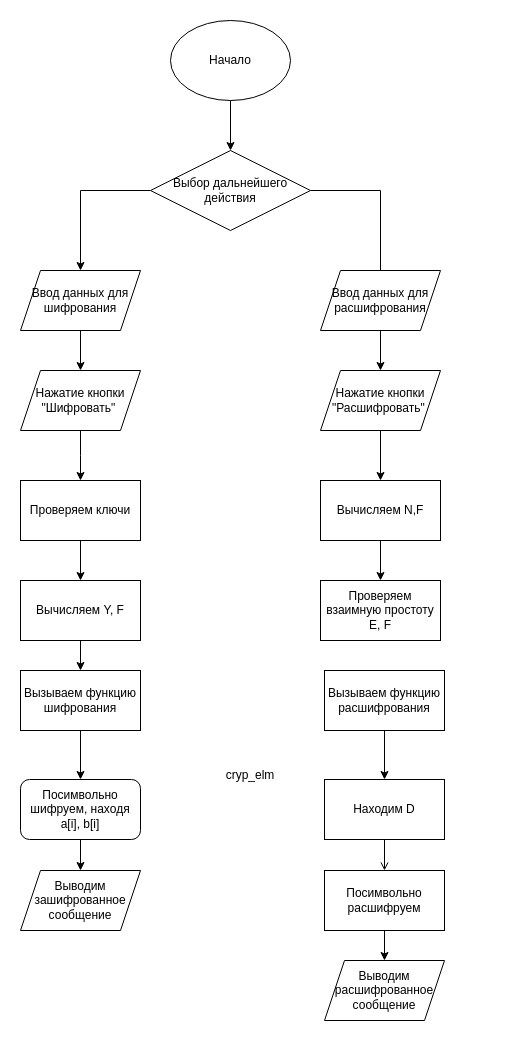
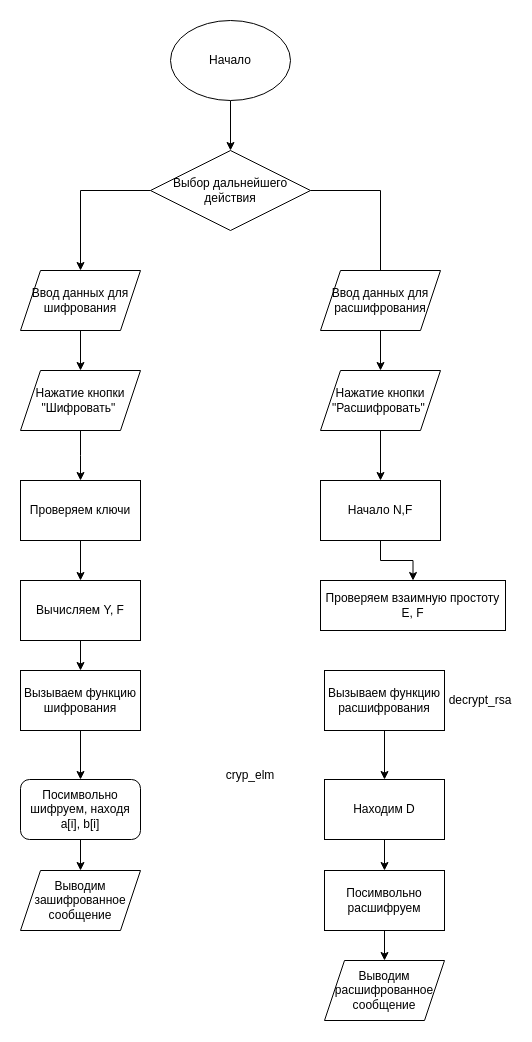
  <mxCell id="0" />
  <mxCell id="1" parent="0" />
  <mxCell id="2" value="" style="edgeStyle=orthogonalEdgeStyle;rounded=0;orthogonalLoop=1;jettySize=auto;html=1;" parent="1" source="3" target="6" edge="1"><mxGeometry relative="1" as="geometry" /></mxCell>
  <mxCell id="3" value="Начало" style="ellipse;whiteSpace=wrap;html=1;" parent="1" vertex="1"><mxGeometry x="170" y="20" width="120" height="80" as="geometry" /></mxCell>
  <mxCell id="4" value="" style="edgeStyle=orthogonalEdgeStyle;rounded=0;orthogonalLoop=1;jettySize=auto;html=1;" parent="1" source="6" target="8" edge="1"><mxGeometry relative="1" as="geometry" /></mxCell>
  <mxCell id="5" value="" style="edgeStyle=orthogonalEdgeStyle;rounded=0;orthogonalLoop=1;jettySize=auto;html=1;endArrow=none;" parent="1" source="6" target="10" edge="1"><mxGeometry relative="1" as="geometry" /></mxCell>
  <mxCell id="6" value="Выбор дальнейшего действия" style="rhombus;whiteSpace=wrap;html=1;" parent="1" vertex="1"><mxGeometry x="150" y="150" width="160" height="80" as="geometry" /></mxCell>
  <mxCell id="7" value="" style="edgeStyle=orthogonalEdgeStyle;rounded=0;orthogonalLoop=1;jettySize=auto;html=1;" parent="1" source="8" target="12" edge="1"><mxGeometry relative="1" as="geometry" /></mxCell>
  <mxCell id="8" value="Ввод данных для шифрования" style="shape=parallelogram;perimeter=parallelogramPerimeter;whiteSpace=wrap;html=1;fixedSize=1;" parent="1" vertex="1"><mxGeometry x="20" y="270" width="120" height="60" as="geometry" /></mxCell>
  <mxCell id="9" value="" style="edgeStyle=orthogonalEdgeStyle;rounded=0;orthogonalLoop=1;jettySize=auto;html=1;" parent="1" source="10" target="14" edge="1"><mxGeometry relative="1" as="geometry" /></mxCell>
  <mxCell id="10" value="Ввод данных для расшифрования" style="shape=parallelogram;perimeter=parallelogramPerimeter;whiteSpace=wrap;html=1;fixedSize=1;" parent="1" vertex="1"><mxGeometry x="320" y="270" width="120" height="60" as="geometry" /></mxCell>
  <mxCell id="11" value="" style="edgeStyle=orthogonalEdgeStyle;rounded=0;orthogonalLoop=1;jettySize=auto;html=1;" parent="1" source="12" edge="1"><mxGeometry relative="1" as="geometry"><mxPoint x="80" y="480" as="targetPoint" /></mxGeometry></mxCell>
  <mxCell id="12" value="Нажатие кнопки &quot;Шифровать&quot;&amp;nbsp;" style="shape=parallelogram;perimeter=parallelogramPerimeter;whiteSpace=wrap;html=1;fixedSize=1;" parent="1" vertex="1"><mxGeometry x="20" y="370" width="120" height="60" as="geometry" /></mxCell>
  <mxCell id="13" value="" style="edgeStyle=orthogonalEdgeStyle;rounded=0;orthogonalLoop=1;jettySize=auto;html=1;" edge="1" parent="1" source="14" target="25"><mxGeometry relative="1" as="geometry" /></mxCell>
  <mxCell id="14" value="Нажатие кнопки &quot;Расшифровать&quot;&amp;nbsp;" style="shape=parallelogram;perimeter=parallelogramPerimeter;whiteSpace=wrap;html=1;fixedSize=1;" parent="1" vertex="1"><mxGeometry x="320" y="370" width="120" height="60" as="geometry" /></mxCell>
  <mxCell id="15" value="" style="edgeStyle=orthogonalEdgeStyle;rounded=0;orthogonalLoop=1;jettySize=auto;html=1;" parent="1" source="16" target="18" edge="1"><mxGeometry relative="1" as="geometry" /></mxCell>
  <mxCell id="16" value="Проверяем ключи" style="rounded=0;whiteSpace=wrap;html=1;" parent="1" vertex="1"><mxGeometry x="20" y="480" width="120" height="60" as="geometry" /></mxCell>
  <mxCell id="17" value="" style="edgeStyle=orthogonalEdgeStyle;rounded=0;orthogonalLoop=1;jettySize=auto;html=1;" edge="1" parent="1" source="18" target="20"><mxGeometry relative="1" as="geometry" /></mxCell>
  <mxCell id="18" value="Вычисляем Y, F" style="rounded=0;whiteSpace=wrap;html=1;" parent="1" vertex="1"><mxGeometry x="20" y="580" width="120" height="60" as="geometry" /></mxCell>
  <mxCell id="19" value="" style="edgeStyle=orthogonalEdgeStyle;rounded=0;orthogonalLoop=1;jettySize=auto;html=1;" edge="1" parent="1" source="20" target="23"><mxGeometry relative="1" as="geometry" /></mxCell>
  <mxCell id="20" value="Вызываем функцию шифрования" style="rounded=0;whiteSpace=wrap;html=1;" vertex="1" parent="1"><mxGeometry x="20" y="670" width="120" height="60" as="geometry" /></mxCell>
  <mxCell id="21" value="cryp_elm" style="text;html=1;strokeColor=none;fillColor=none;align=center;verticalAlign=middle;whiteSpace=wrap;rounded=0;" vertex="1" parent="1"><mxGeometry x="220" y="760" width="60" height="30" as="geometry" /></mxCell>
  <mxCell id="22" value="" style="edgeStyle=orthogonalEdgeStyle;rounded=0;orthogonalLoop=1;jettySize=auto;html=1;" edge="1" parent="1" source="23" target="34"><mxGeometry relative="1" as="geometry" /></mxCell>
  <mxCell id="23" value="Посимвольно шифруем, находя a[i], b[i]" style="whiteSpace=wrap;html=1;rounded=1;" vertex="1" parent="1"><mxGeometry x="20" y="779" width="120" height="60" as="geometry" /></mxCell>
  <mxCell id="24" value="" style="edgeStyle=orthogonalEdgeStyle;rounded=0;orthogonalLoop=1;jettySize=auto;html=1;" edge="1" parent="1" source="25" target="26"><mxGeometry relative="1" as="geometry" /></mxCell>
- <mxCell id="25" value="Вычисляем N,F" style="rounded=0;whiteSpace=wrap;html=1;" vertex="1" parent="1"><mxGeometry x="320" y="480" width="120" height="60" as="geometry" /></mxCell>
- <mxCell id="26" value="Проверяем взаимную простоту E, F" style="rounded=0;whiteSpace=wrap;html=1;" vertex="1" parent="1"><mxGeometry x="320" y="580" width="120" height="60" as="geometry" /></mxCell>
+ <mxCell id="25" value="Начало N,F" style="rounded=0;whiteSpace=wrap;html=1;" vertex="1" parent="1"><mxGeometry x="320" y="480" width="120" height="60" as="geometry" /></mxCell>
+ <mxCell id="26" value="Проверяем взаимную простоту E, F" style="rounded=0;whiteSpace=wrap;html=1;" vertex="1" parent="1"><mxGeometry x="320" y="580" width="185" height="50" as="geometry" /></mxCell>
  <mxCell id="27" value="" style="edgeStyle=orthogonalEdgeStyle;rounded=0;orthogonalLoop=1;jettySize=auto;html=1;" edge="1" parent="1" source="28" target="31"><mxGeometry relative="1" as="geometry" /></mxCell>
  <mxCell id="28" value="Вызываем функцию расшифрования" style="rounded=0;whiteSpace=wrap;html=1;" vertex="1" parent="1"><mxGeometry x="324" y="670" width="120" height="60" as="geometry" /></mxCell>
- <mxCell id="30" value="" style="edgeStyle=orthogonalEdgeStyle;rounded=0;orthogonalLoop=1;jettySize=auto;html=1;endArrow=open;" edge="1" parent="1" source="31" target="33"><mxGeometry relative="1" as="geometry" /></mxCell>
+ <mxCell id="29" value="decrypt_rsa" style="text;html=1;strokeColor=none;fillColor=none;align=center;verticalAlign=middle;whiteSpace=wrap;rounded=0;" vertex="1" parent="1"><mxGeometry x="450" y="685" width="60" height="30" as="geometry" /></mxCell>
+ <mxCell id="30" value="" style="edgeStyle=orthogonalEdgeStyle;rounded=0;orthogonalLoop=1;jettySize=auto;html=1;" edge="1" parent="1" source="31" target="33"><mxGeometry relative="1" as="geometry" /></mxCell>
  <mxCell id="31" value="Находим D" style="whiteSpace=wrap;html=1;rounded=0;" vertex="1" parent="1"><mxGeometry x="324" y="779" width="120" height="60" as="geometry" /></mxCell>
  <mxCell id="32" value="" style="edgeStyle=orthogonalEdgeStyle;rounded=0;orthogonalLoop=1;jettySize=auto;html=1;" edge="1" parent="1" source="33" target="35"><mxGeometry relative="1" as="geometry" /></mxCell>
  <mxCell id="33" value="Посимвольно расшифруем" style="whiteSpace=wrap;html=1;rounded=0;" vertex="1" parent="1"><mxGeometry x="324" y="870" width="120" height="60" as="geometry" /></mxCell>
  <mxCell id="34" value="Выводим зашифрованное сообщение" style="shape=parallelogram;perimeter=parallelogramPerimeter;whiteSpace=wrap;html=1;fixedSize=1;" vertex="1" parent="1"><mxGeometry x="20" y="870" width="120" height="60" as="geometry" /></mxCell>
  <mxCell id="35" value="Выводим расшифрованное сообщение" style="shape=parallelogram;perimeter=parallelogramPerimeter;whiteSpace=wrap;html=1;fixedSize=1;" vertex="1" parent="1"><mxGeometry x="324" y="960" width="120" height="60" as="geometry" /></mxCell>
